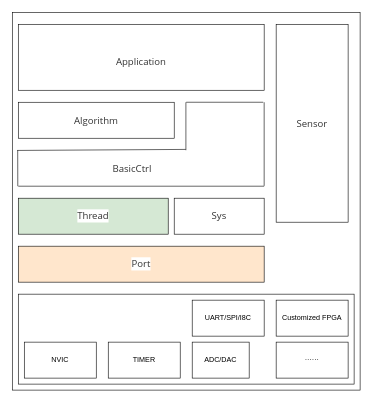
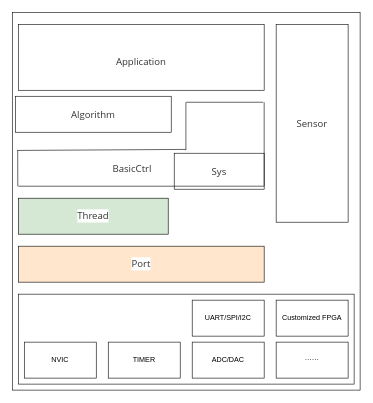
  <mxCell id="0" />
  <mxCell id="1" parent="0" />
  <mxCell id="2" value="" style="rounded=0;whiteSpace=wrap;html=1;" vertex="1" parent="1"><mxGeometry x="20" y="20" width="580" height="630" as="geometry" /></mxCell>
  <mxCell id="3" value="" style="rounded=0;whiteSpace=wrap;html=1;" vertex="1" parent="1"><mxGeometry x="30" y="490" width="560" height="150" as="geometry" /></mxCell>
  <mxCell id="4" value="NVIC" style="rounded=0;whiteSpace=wrap;html=1;" vertex="1" parent="1"><mxGeometry x="40" y="570" width="120" height="60" as="geometry" /></mxCell>
  <mxCell id="5" value="TIMER" style="rounded=0;whiteSpace=wrap;html=1;" vertex="1" parent="1"><mxGeometry x="180" y="570" width="120" height="60" as="geometry" /></mxCell>
- <mxCell id="6" value="UART/SPI/I8C" style="rounded=0;whiteSpace=wrap;html=1;" vertex="1" parent="1"><mxGeometry x="320" y="500" width="120" height="60" as="geometry" /></mxCell>
- <mxCell id="7" value="ADC/DAC" style="rounded=0;whiteSpace=wrap;html=1;" vertex="1" parent="1"><mxGeometry x="320" y="570" width="95" height="60" as="geometry" /></mxCell>
+ <mxCell id="6" value="UART/SPI/I2C" style="rounded=0;whiteSpace=wrap;html=1;" vertex="1" parent="1"><mxGeometry x="320" y="500" width="120" height="60" as="geometry" /></mxCell>
+ <mxCell id="7" value="ADC/DAC" style="rounded=0;whiteSpace=wrap;html=1;" vertex="1" parent="1"><mxGeometry x="320" y="570" width="120" height="60" as="geometry" /></mxCell>
  <mxCell id="8" value="Customized FPGA" style="rounded=0;whiteSpace=wrap;html=1;" vertex="1" parent="1"><mxGeometry x="460" y="500" width="120" height="60" as="geometry" /></mxCell>
  <mxCell id="9" value="······" style="rounded=0;whiteSpace=wrap;html=1;" vertex="1" parent="1"><mxGeometry x="460" y="570" width="120" height="60" as="geometry" /></mxCell>
  <mxCell id="10" value="&lt;span style=&quot;color: rgb(51 , 51 , 51) ; font-family: &amp;#34;open sans&amp;#34; , &amp;#34;clear sans&amp;#34; , &amp;#34;helvetica neue&amp;#34; , &amp;#34;helvetica&amp;#34; , &amp;#34;arial&amp;#34; , &amp;#34;segoe ui emoji&amp;#34; , sans-serif ; font-size: 16px ; text-align: left ; background-color: rgb(255 , 255 , 255)&quot;&gt;Port&lt;/span&gt;" style="rounded=0;whiteSpace=wrap;html=1;fillColor=#ffe6cc;" vertex="1" parent="1"><mxGeometry x="30" y="410" width="410" height="60" as="geometry" /></mxCell>
  <mxCell id="11" value="&lt;span style=&quot;color: rgb(51 , 51 , 51) ; font-family: &amp;#34;open sans&amp;#34; , &amp;#34;clear sans&amp;#34; , &amp;#34;helvetica neue&amp;#34; , &amp;#34;helvetica&amp;#34; , &amp;#34;arial&amp;#34; , &amp;#34;segoe ui emoji&amp;#34; , sans-serif ; font-size: 16px ; text-align: left ; background-color: rgb(255 , 255 , 255)&quot;&gt;Sensor&lt;/span&gt;" style="rounded=0;whiteSpace=wrap;html=1;" vertex="1" parent="1"><mxGeometry x="460" y="40" width="120" height="330" as="geometry" /></mxCell>
  <mxCell id="12" value="&#10;&#10;&lt;span style=&quot;color: rgb(51, 51, 51); font-family: &amp;quot;open sans&amp;quot;, &amp;quot;clear sans&amp;quot;, &amp;quot;helvetica neue&amp;quot;, helvetica, arial, &amp;quot;segoe ui emoji&amp;quot;, sans-serif; font-size: 16px; font-style: normal; font-weight: 400; letter-spacing: normal; text-align: left; text-indent: 0px; text-transform: none; word-spacing: 0px; background-color: rgb(255, 255, 255); display: inline; float: none;&quot;&gt;Thread&lt;/span&gt;&#10;&#10;" style="rounded=0;whiteSpace=wrap;html=1;fillColor=#d5e8d4;" vertex="1" parent="1"><mxGeometry x="30" y="330" width="250" height="60" as="geometry" /></mxCell>
- <mxCell id="13" value="&lt;span class=&quot;md-plain md-expand&quot; style=&quot;box-sizing: border-box ; color: rgb(51 , 51 , 51) ; font-family: &amp;#34;open sans&amp;#34; , &amp;#34;clear sans&amp;#34; , &amp;#34;helvetica neue&amp;#34; , &amp;#34;helvetica&amp;#34; , &amp;#34;arial&amp;#34; , &amp;#34;segoe ui emoji&amp;#34; , sans-serif ; font-size: 16px ; text-align: left ; background-color: rgb(255 , 255 , 255)&quot;&gt;Sys&lt;/span&gt;" style="rounded=0;whiteSpace=wrap;html=1;" vertex="1" parent="1"><mxGeometry x="290" y="330" width="150" height="60" as="geometry" /></mxCell>
- <mxCell id="14" value="&lt;span style=&quot;color: rgb(51 , 51 , 51) ; font-family: &amp;#34;open sans&amp;#34; , &amp;#34;clear sans&amp;#34; , &amp;#34;helvetica neue&amp;#34; , &amp;#34;helvetica&amp;#34; , &amp;#34;arial&amp;#34; , &amp;#34;segoe ui emoji&amp;#34; , sans-serif ; font-size: 16px ; text-align: left ; background-color: rgb(255 , 255 , 255)&quot;&gt;Algorithm&lt;/span&gt;" style="rounded=0;whiteSpace=wrap;html=1;" vertex="1" parent="1"><mxGeometry x="30" y="170" width="260" height="60" as="geometry" /></mxCell>
+ <mxCell id="13" value="&lt;span class=&quot;md-plain md-expand&quot; style=&quot;box-sizing: border-box ; color: rgb(51 , 51 , 51) ; font-family: &amp;#34;open sans&amp;#34; , &amp;#34;clear sans&amp;#34; , &amp;#34;helvetica neue&amp;#34; , &amp;#34;helvetica&amp;#34; , &amp;#34;arial&amp;#34; , &amp;#34;segoe ui emoji&amp;#34; , sans-serif ; font-size: 16px ; text-align: left ; background-color: rgb(255 , 255 , 255)&quot;&gt;Sys&lt;/span&gt;" style="rounded=0;whiteSpace=wrap;html=1;" vertex="1" parent="1"><mxGeometry x="290" y="255" width="150" height="60" as="geometry" /></mxCell>
+ <mxCell id="14" value="&lt;span style=&quot;color: rgb(51 , 51 , 51) ; font-family: &amp;#34;open sans&amp;#34; , &amp;#34;clear sans&amp;#34; , &amp;#34;helvetica neue&amp;#34; , &amp;#34;helvetica&amp;#34; , &amp;#34;arial&amp;#34; , &amp;#34;segoe ui emoji&amp;#34; , sans-serif ; font-size: 16px ; text-align: left ; background-color: rgb(255 , 255 , 255)&quot;&gt;Algorithm&lt;/span&gt;" style="rounded=0;whiteSpace=wrap;html=1;" vertex="1" parent="1"><mxGeometry x="25" y="160" width="260" height="60" as="geometry" /></mxCell>
  <mxCell id="15" value="&lt;br style=&quot;color: rgb(0 , 0 , 0) ; font-family: &amp;#34;helvetica&amp;#34; ; font-size: 12px ; font-style: normal ; font-weight: 400 ; letter-spacing: normal ; text-align: center ; text-indent: 0px ; text-transform: none ; word-spacing: 0px ; background-color: rgb(248 , 249 , 250)&quot;&gt;&lt;div style=&quot;text-align: left&quot;&gt;&lt;font color=&quot;#333333&quot; face=&quot;open sans, clear sans, helvetica neue, helvetica, arial, segoe ui emoji, sans-serif&quot;&gt;&lt;span style=&quot;font-size: 16px ; background-color: rgb(255 , 255 , 255)&quot;&gt;Application&lt;/span&gt;&lt;/font&gt;&lt;/div&gt;" style="rounded=0;whiteSpace=wrap;html=1;labelBackgroundColor=none;" vertex="1" parent="1"><mxGeometry x="30" y="40" width="410" height="110" as="geometry" /></mxCell>
  <mxCell id="16" value="" style="endArrow=none;html=1;" edge="1" parent="1"><mxGeometry width="50" height="50" relative="1" as="geometry"><mxPoint x="440" y="310" as="sourcePoint" /><mxPoint x="30" y="310" as="targetPoint" /></mxGeometry></mxCell>
  <mxCell id="17" value="" style="endArrow=none;html=1;exitX=1;exitY=-0.6;exitDx=0;exitDy=0;exitPerimeter=0;" edge="1" parent="1" source="16"><mxGeometry width="50" height="50" relative="1" as="geometry"><mxPoint x="440" y="300" as="sourcePoint" /><mxPoint x="440" y="170" as="targetPoint" /></mxGeometry></mxCell>
  <mxCell id="18" value="" style="endArrow=none;html=1;" edge="1" parent="1"><mxGeometry width="50" height="50" relative="1" as="geometry"><mxPoint x="309.5" y="250" as="sourcePoint" /><mxPoint x="309.5" y="170" as="targetPoint" /></mxGeometry></mxCell>
  <mxCell id="19" value="" style="endArrow=none;html=1;entryX=-1.55;entryY=0;entryDx=0;entryDy=0;entryPerimeter=0;" edge="1" parent="1" target="17"><mxGeometry width="50" height="50" relative="1" as="geometry"><mxPoint x="310" y="170" as="sourcePoint" /><mxPoint x="360" y="120" as="targetPoint" /></mxGeometry></mxCell>
  <mxCell id="20" value="" style="endArrow=none;html=1;" edge="1" parent="1"><mxGeometry width="50" height="50" relative="1" as="geometry"><mxPoint x="29.17" y="310" as="sourcePoint" /><mxPoint x="29" y="250" as="targetPoint" /></mxGeometry></mxCell>
  <mxCell id="21" value="" style="endArrow=none;html=1;entryX=-0.2;entryY=0.983;entryDx=0;entryDy=0;entryPerimeter=0;exitX=-0.8;exitY=0.006;exitDx=0;exitDy=0;exitPerimeter=0;" edge="1" parent="1" source="20" target="18"><mxGeometry width="50" height="50" relative="1" as="geometry"><mxPoint x="28" y="249" as="sourcePoint" /><mxPoint x="130" y="190" as="targetPoint" /></mxGeometry></mxCell>
  <mxCell id="22" value="&lt;span class=&quot;md-plain md-expand&quot; style=&quot;box-sizing: border-box ; color: rgb(51 , 51 , 51) ; font-family: &amp;#34;open sans&amp;#34; , &amp;#34;clear sans&amp;#34; , &amp;#34;helvetica neue&amp;#34; , &amp;#34;helvetica&amp;#34; , &amp;#34;arial&amp;#34; , &amp;#34;segoe ui emoji&amp;#34; , sans-serif ; font-size: 16px ; text-align: left ; background-color: rgb(255 , 255 , 255)&quot;&gt;BasicCtrl&lt;/span&gt;" style="text;html=1;strokeColor=none;fillColor=none;align=center;verticalAlign=middle;whiteSpace=wrap;rounded=0;labelBackgroundColor=none;" vertex="1" parent="1"><mxGeometry x="200" y="270" width="40" height="20" as="geometry" /></mxCell>
